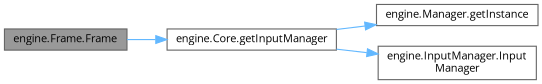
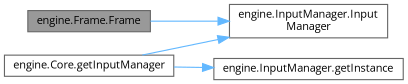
  digraph {
    fontname="Open Sans"
    rankdir=LR
    node [color=grey40 fillcolor=white fontname="Open Sans" fontsize=10 shape=box style=filled]
    edge [color=steelblue1 fontname="Open Sans" fontsize=10 labelfontname=Helvetica labelfontsize=10 style=solid]
    n1 [color=gray40 fillcolor=grey60 fontcolor=black height=0.2 label="engine.Frame.Frame" width=0.4]
    n2 [height=0.2 label="engine.Core.getInputManager" width=0.4]
-   n3 [height=0.2 label="engine.Manager.getInstance" width=0.4]
+   n3 [height=0.2 label="engine.InputManager.getInstance" width=0.4]
    n4 [height=0.2 label="engine.InputManager.Input\lManager" width=0.4]
-   n1 -> n2
+   n1 -> n4
    n2 -> n3
    n2 -> n4
  }
